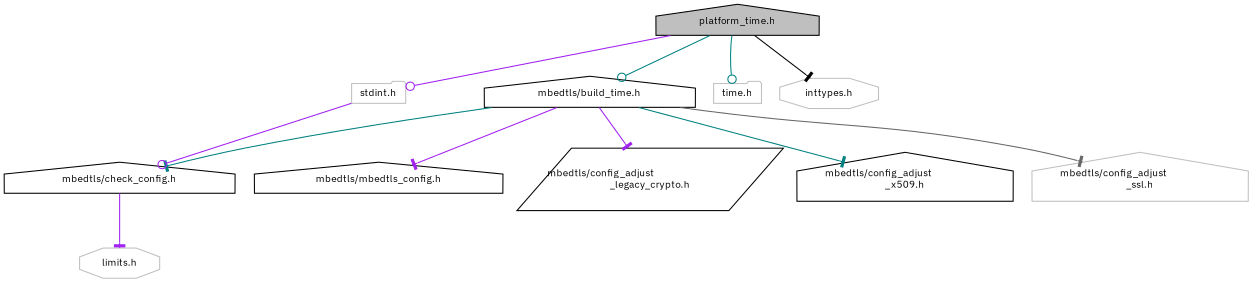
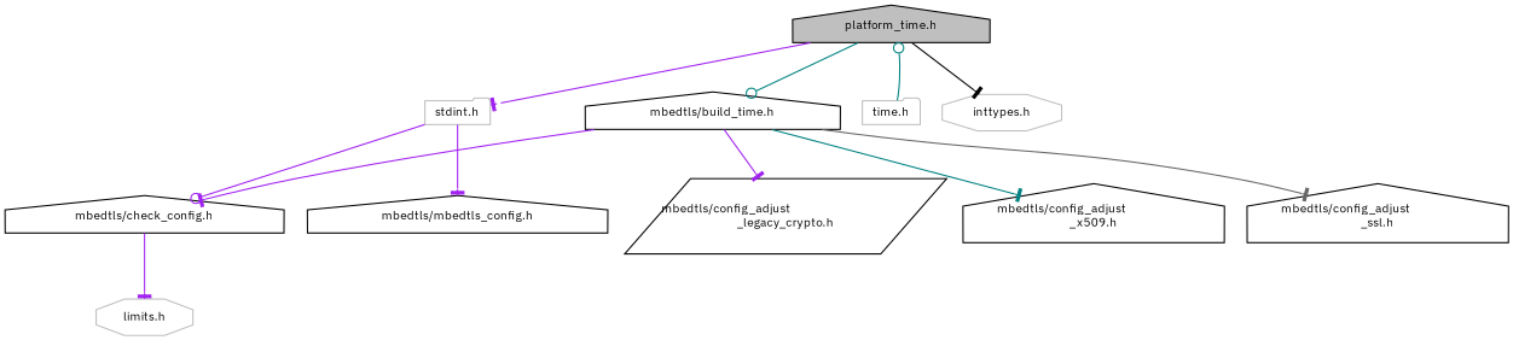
  digraph {
    fontname="IBM Plex Sans"
    node [color=black fillcolor=white fontname="IBM Plex Sans" fontsize=10 shape=house style=filled]
    edge [arrowhead=tee color=purple fontname="IBM Plex Sans" fontsize=10 labelfontname=Helvetica labelfontsize=10 style=solid]
    n1 [fillcolor=grey75 fontcolor=black height=0.2 label="platform_time.h" width=0.4]
    n2 [height=0.2 label="mbedtls/build_time.h" width=0.4]
    n3 [color=grey75 height=0.2 label="stdint.h" shape=folder width=0.4]
    n4 [color=grey75 height=0.2 label="time.h" shape=folder width=0.4]
    n5 [color=grey75 height=0.2 label="inttypes.h" shape=octagon width=0.4]
    n6 [height=0.2 label="mbedtls/mbedtls_config.h" width=0.4]
    n7 [height=0.2 label="mbedtls/config_adjust\l_legacy_crypto.h" shape=parallelogram width=0.4]
    n8 [height=0.2 label="mbedtls/config_adjust\l_x509.h" width=0.4]
-   n9 [color=grey75 height=0.2 label="mbedtls/config_adjust\l_ssl.h" width=0.4]
+   n9 [height=0.2 label="mbedtls/config_adjust\l_ssl.h" width=0.4]
    n10 [height=0.2 label="mbedtls/check_config.h" width=0.4]
    n11 [color=grey75 height=0.2 label="limits.h" shape=octagon width=0.4]
    n1 -> n2 [arrowhead=odot color=teal]
-   n1 -> n3 [arrowhead=odot]
-   n1 -> n4 [arrowhead=odot color=teal]
+   n1 -> n3
+   n4 -> n1 [arrowhead=odot color=teal]
    n1 -> n5 [color=black]
-   n2 -> n6
+   n3 -> n6
    n2 -> n7
    n2 -> n8 [color=teal]
    n2 -> n9 [color=gray40]
-   n2 -> n10 [color=teal]
+   n2 -> n10
    n3 -> n10 [arrowhead=odot]
    n10 -> n11
  }
